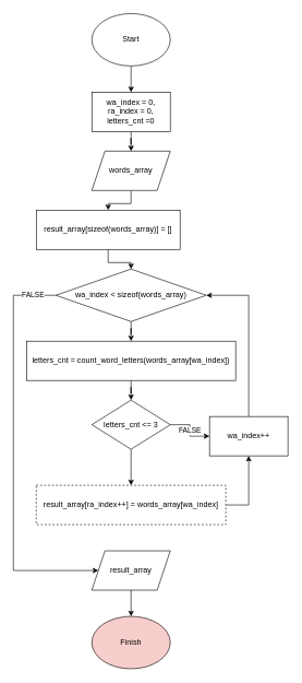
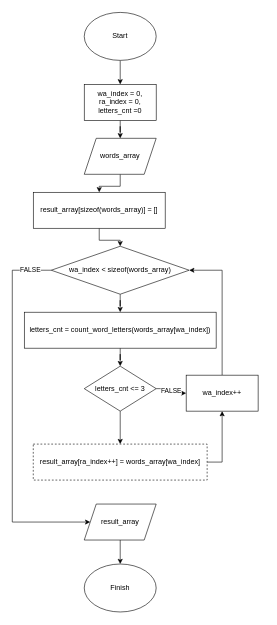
  <mxCell id="0" />
  <mxCell id="1" parent="0" />
  <mxCell id="2" style="edgeStyle=orthogonalEdgeStyle;rounded=0;orthogonalLoop=1;jettySize=auto;html=1;entryX=0.5;entryY=0;entryDx=0;entryDy=0;" edge="1" parent="1" source="3" target="6"><mxGeometry relative="1" as="geometry" /></mxCell>
  <mxCell id="3" value="Start" style="ellipse;whiteSpace=wrap;html=1;" vertex="1" parent="1"><mxGeometry x="140" y="20" width="120" height="80" as="geometry" /></mxCell>
- <mxCell id="4" value="Finish" style="ellipse;whiteSpace=wrap;html=1;fillColor=#f8cecc;" vertex="1" parent="1"><mxGeometry x="140" y="940" width="120" height="80" as="geometry" /></mxCell>
+ <mxCell id="4" value="Finish" style="ellipse;whiteSpace=wrap;html=1;" vertex="1" parent="1"><mxGeometry x="140" y="940" width="120" height="80" as="geometry" /></mxCell>
  <mxCell id="5" style="edgeStyle=orthogonalEdgeStyle;rounded=0;orthogonalLoop=1;jettySize=auto;html=1;" edge="1" parent="1" source="6" target="8"><mxGeometry relative="1" as="geometry" /></mxCell>
  <mxCell id="6" value="wa_index = 0,&lt;br&gt;ra_index = 0,&lt;div&gt;letters_cnt =0&lt;br&gt;&lt;/div&gt;" style="rounded=0;whiteSpace=wrap;html=1;" vertex="1" parent="1"><mxGeometry x="140" y="140" width="120" height="60" as="geometry" /></mxCell>
  <mxCell id="7" style="edgeStyle=orthogonalEdgeStyle;rounded=0;orthogonalLoop=1;jettySize=auto;html=1;entryX=0.5;entryY=0;entryDx=0;entryDy=0;" edge="1" parent="1" source="8" target="24"><mxGeometry relative="1" as="geometry" /></mxCell>
  <mxCell id="8" value="words_array" style="shape=parallelogram;perimeter=parallelogramPerimeter;whiteSpace=wrap;html=1;fixedSize=1;" vertex="1" parent="1"><mxGeometry x="140" y="230" width="120" height="60" as="geometry" /></mxCell>
  <mxCell id="9" style="edgeStyle=orthogonalEdgeStyle;rounded=0;orthogonalLoop=1;jettySize=auto;html=1;" edge="1" parent="1" source="10" target="4"><mxGeometry relative="1" as="geometry" /></mxCell>
  <mxCell id="10" value="result_array" style="shape=parallelogram;perimeter=parallelogramPerimeter;whiteSpace=wrap;html=1;fixedSize=1;" vertex="1" parent="1"><mxGeometry x="140" y="840" width="120" height="60" as="geometry" /></mxCell>
  <mxCell id="11" style="edgeStyle=orthogonalEdgeStyle;rounded=0;orthogonalLoop=1;jettySize=auto;html=1;entryX=0.5;entryY=0;entryDx=0;entryDy=0;" edge="1" parent="1" source="12" target="15"><mxGeometry relative="1" as="geometry" /></mxCell>
  <mxCell id="12" value="letters_cnt = count_word_letters(words_array[wa_index])" style="rounded=0;whiteSpace=wrap;html=1;" vertex="1" parent="1"><mxGeometry x="40" y="520" width="320" height="60" as="geometry" /></mxCell>
  <mxCell id="13" style="edgeStyle=orthogonalEdgeStyle;rounded=0;orthogonalLoop=1;jettySize=auto;html=1;" edge="1" parent="1" source="15" target="17"><mxGeometry relative="1" as="geometry" /></mxCell>
  <mxCell id="14" value="FALSE" style="edgeStyle=orthogonalEdgeStyle;rounded=0;orthogonalLoop=1;jettySize=auto;html=1;" edge="1" parent="1" source="15" target="19"><mxGeometry relative="1" as="geometry" /></mxCell>
  <mxCell id="15" value="letters_cnt &amp;lt;= 3" style="rhombus;whiteSpace=wrap;html=1;" vertex="1" parent="1"><mxGeometry x="140" y="610" width="120" height="75" as="geometry" /></mxCell>
  <mxCell id="16" style="edgeStyle=orthogonalEdgeStyle;rounded=0;orthogonalLoop=1;jettySize=auto;html=1;entryX=0.5;entryY=1;entryDx=0;entryDy=0;exitX=1;exitY=0.5;exitDx=0;exitDy=0;" edge="1" parent="1" source="17" target="19"><mxGeometry relative="1" as="geometry" /></mxCell>
  <mxCell id="17" value="result_array[ra_index++] = words_array[wa_index]" style="rounded=0;whiteSpace=wrap;html=1;dashed=1;" vertex="1" parent="1"><mxGeometry x="55" y="740" width="290" height="60" as="geometry" /></mxCell>
  <mxCell id="18" style="edgeStyle=orthogonalEdgeStyle;rounded=0;orthogonalLoop=1;jettySize=auto;html=1;entryX=1;entryY=0.5;entryDx=0;entryDy=0;exitX=0.5;exitY=0;exitDx=0;exitDy=0;" edge="1" parent="1" source="19" target="22"><mxGeometry relative="1" as="geometry" /></mxCell>
- <mxCell id="19" value="wa_index++" style="rounded=0;whiteSpace=wrap;html=1;" vertex="1" parent="1"><mxGeometry x="320" y="635" width="120" height="60" as="geometry" /></mxCell>
+ <mxCell id="19" value="wa_index++" style="rounded=0;whiteSpace=wrap;html=1;" vertex="1" parent="1"><mxGeometry x="310" y="625" width="120" height="60" as="geometry" /></mxCell>
  <mxCell id="20" style="edgeStyle=orthogonalEdgeStyle;rounded=0;orthogonalLoop=1;jettySize=auto;html=1;entryX=0.5;entryY=0;entryDx=0;entryDy=0;" edge="1" parent="1" source="22" target="12"><mxGeometry relative="1" as="geometry" /></mxCell>
  <mxCell id="21" value="FALSE" style="edgeStyle=orthogonalEdgeStyle;rounded=0;orthogonalLoop=1;jettySize=auto;html=1;entryX=0;entryY=0.5;entryDx=0;entryDy=0;exitX=0;exitY=0.5;exitDx=0;exitDy=0;" edge="1" parent="1" source="22" target="10"><mxGeometry x="-0.886" relative="1" as="geometry"><Array as="points"><mxPoint x="20" y="450" /><mxPoint x="20" y="870" /></Array><mxPoint as="offset" /></mxGeometry></mxCell>
  <mxCell id="22" value="wa_index &amp;lt; sizeof(words_array)" style="rhombus;whiteSpace=wrap;html=1;" vertex="1" parent="1"><mxGeometry x="85" y="410" width="230" height="80" as="geometry" /></mxCell>
  <mxCell id="23" style="edgeStyle=orthogonalEdgeStyle;rounded=0;orthogonalLoop=1;jettySize=auto;html=1;" edge="1" parent="1" source="24" target="22"><mxGeometry relative="1" as="geometry" /></mxCell>
  <mxCell id="24" value="result_array[sizeof(words_array)]&amp;nbsp;= []" style="rounded=0;whiteSpace=wrap;html=1;" vertex="1" parent="1"><mxGeometry x="55" y="320" width="220" height="60" as="geometry" /></mxCell>
